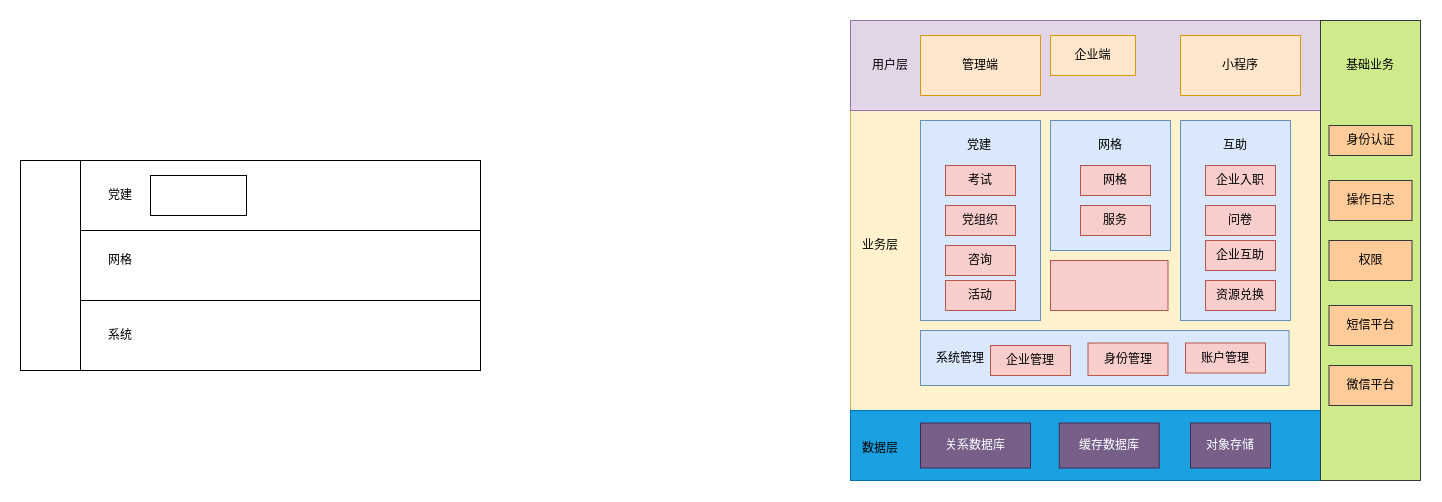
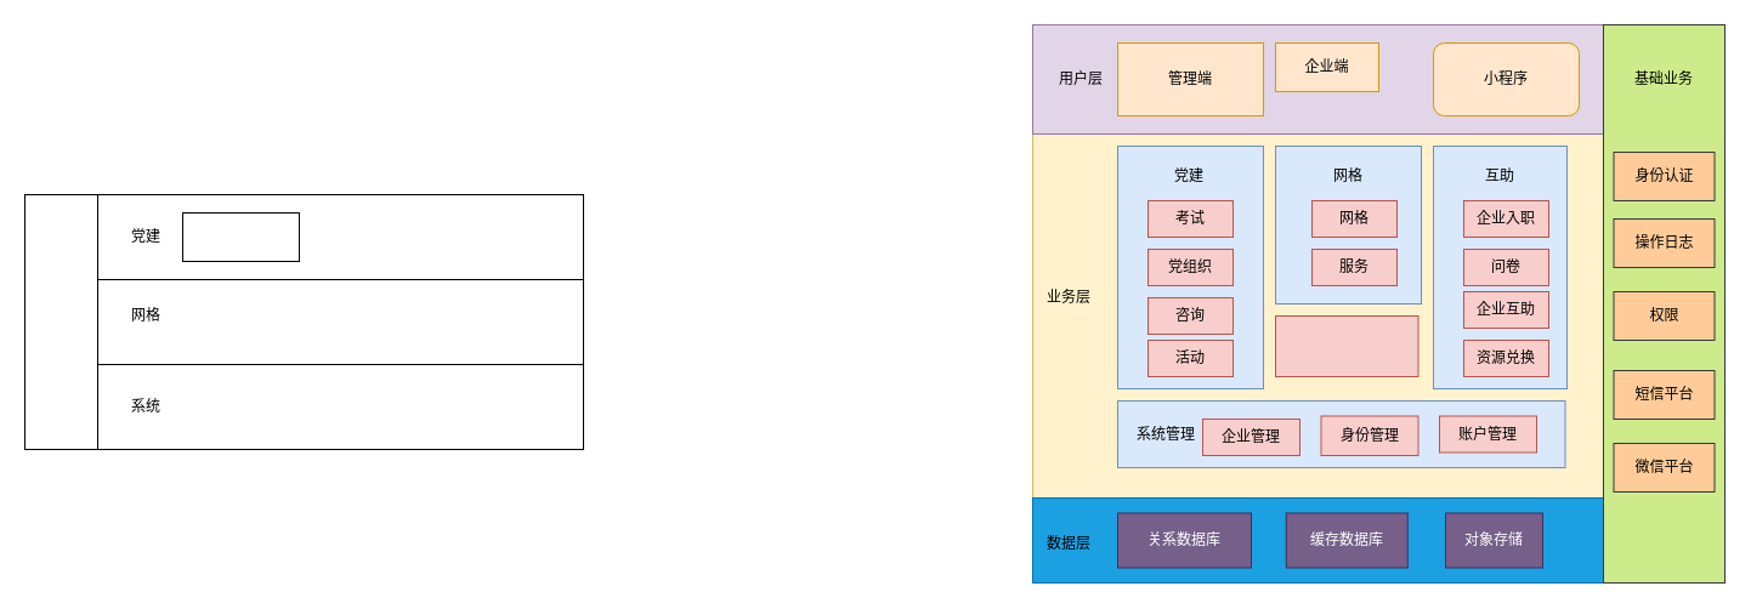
  <mxCell id="0" />
  <mxCell id="1" parent="0" />
  <mxCell id="2" value="" style="rounded=0;whiteSpace=wrap;html=1;" vertex="1" parent="1"><mxGeometry x="20" y="160" width="460" height="210" as="geometry" /></mxCell>
  <mxCell id="3" value="" style="rounded=0;whiteSpace=wrap;html=1;" vertex="1" parent="1"><mxGeometry x="80" y="160" width="400" height="70" as="geometry" /></mxCell>
  <mxCell id="4" value="" style="rounded=0;whiteSpace=wrap;html=1;fillColor=#fff2cc;strokeColor=#d6b656;" vertex="1" parent="1"><mxGeometry x="850" y="110" width="470" height="300" as="geometry" /></mxCell>
  <mxCell id="5" value="" style="rounded=0;whiteSpace=wrap;html=1;fillColor=#dae8fc;strokeColor=#6c8ebf;" vertex="1" parent="1"><mxGeometry x="920" y="330" width="368.5" height="55" as="geometry" /></mxCell>
  <mxCell id="6" value="" style="rounded=0;whiteSpace=wrap;html=1;fillColor=#e1d5e7;strokeColor=#9673a6;" vertex="1" parent="1"><mxGeometry x="850" y="20" width="470" height="90" as="geometry" /></mxCell>
  <mxCell id="7" value="管理端" style="rounded=0;whiteSpace=wrap;html=1;fillColor=#ffe6cc;strokeColor=#d79b00;" vertex="1" parent="1"><mxGeometry x="920" y="35" width="120" height="60" as="geometry" /></mxCell>
  <mxCell id="8" value="企业端" style="rounded=0;whiteSpace=wrap;html=1;fillColor=#ffe6cc;strokeColor=#d79b00;" vertex="1" parent="1"><mxGeometry x="1050" y="35" width="85" height="40" as="geometry" /></mxCell>
- <mxCell id="9" value="小程序" style="rounded=0;whiteSpace=wrap;html=1;fillColor=#ffe6cc;strokeColor=#d79b00;" vertex="1" parent="1"><mxGeometry x="1180" y="35" width="120" height="60" as="geometry" /></mxCell>
+ <mxCell id="9" value="小程序" style="whiteSpace=wrap;html=1;fillColor=#ffe6cc;strokeColor=#d79b00;rounded=1;" vertex="1" parent="1"><mxGeometry x="1180" y="35" width="120" height="60" as="geometry" /></mxCell>
  <mxCell id="10" value="用户层" style="text;html=1;align=center;verticalAlign=middle;whiteSpace=wrap;rounded=0;" vertex="1" parent="1"><mxGeometry x="860" y="50" width="60" height="30" as="geometry" /></mxCell>
  <mxCell id="11" value="业务层" style="text;html=1;align=center;verticalAlign=middle;whiteSpace=wrap;rounded=0;" vertex="1" parent="1"><mxGeometry x="850" y="230" width="60" height="30" as="geometry" /></mxCell>
  <mxCell id="12" value="" style="rounded=0;whiteSpace=wrap;html=1;fillColor=#dae8fc;strokeColor=#6c8ebf;" vertex="1" parent="1"><mxGeometry x="920" y="120" width="120" height="200" as="geometry" /></mxCell>
  <mxCell id="13" value="" style="rounded=0;whiteSpace=wrap;html=1;fillColor=#dae8fc;strokeColor=#6c8ebf;" vertex="1" parent="1"><mxGeometry x="1050" y="120" width="120" height="130" as="geometry" /></mxCell>
  <mxCell id="14" value="互助" style="rounded=0;whiteSpace=wrap;html=1;fillColor=#dae8fc;strokeColor=#6c8ebf;" vertex="1" parent="1"><mxGeometry x="1180" y="120" width="110" height="200" as="geometry" /></mxCell>
  <mxCell id="15" value="企业管理" style="rounded=0;whiteSpace=wrap;html=1;fillColor=#f8cecc;strokeColor=#b85450;" vertex="1" parent="1"><mxGeometry x="990" y="345" width="80" height="30" as="geometry" /></mxCell>
  <mxCell id="16" value="身份管理" style="rounded=0;whiteSpace=wrap;html=1;fillColor=#f8cecc;strokeColor=#b85450;" vertex="1" parent="1"><mxGeometry x="1087.5" y="342.5" width="80" height="32.5" as="geometry" /></mxCell>
  <mxCell id="17" value="" style="rounded=0;whiteSpace=wrap;html=1;fillColor=#1ba1e2;fontColor=#ffffff;strokeColor=#006EAF;" vertex="1" parent="1"><mxGeometry x="850" y="410" width="470" height="70" as="geometry" /></mxCell>
  <mxCell id="18" value="关系数据库" style="rounded=0;whiteSpace=wrap;html=1;fillColor=#76608a;fontColor=#ffffff;strokeColor=#432D57;" vertex="1" parent="1"><mxGeometry x="920" y="422.5" width="110" height="45" as="geometry" /></mxCell>
  <mxCell id="19" value="数据层" style="text;html=1;align=center;verticalAlign=middle;whiteSpace=wrap;rounded=0;" vertex="1" parent="1"><mxGeometry x="850" y="432.5" width="60" height="30" as="geometry" /></mxCell>
  <mxCell id="20" value="缓存数据库" style="rounded=0;whiteSpace=wrap;html=1;fillColor=#76608a;fontColor=#ffffff;strokeColor=#432D57;" vertex="1" parent="1"><mxGeometry x="1058.75" y="422.5" width="100" height="45" as="geometry" /></mxCell>
  <mxCell id="21" value="对象存储" style="rounded=0;whiteSpace=wrap;html=1;fillColor=#76608a;fontColor=#ffffff;strokeColor=#432D57;" vertex="1" parent="1"><mxGeometry x="1190" y="422.5" width="80" height="45" as="geometry" /></mxCell>
  <mxCell id="22" value="党建" style="text;html=1;align=center;verticalAlign=middle;whiteSpace=wrap;rounded=0;" vertex="1" parent="1"><mxGeometry x="949" y="130" width="60" height="30" as="geometry" /></mxCell>
  <mxCell id="23" value="考试" style="rounded=0;whiteSpace=wrap;html=1;fillColor=#f8cecc;strokeColor=#b85450;" vertex="1" parent="1"><mxGeometry x="945" y="165" width="70" height="30" as="geometry" /></mxCell>
  <mxCell id="24" value="党组织" style="rounded=0;whiteSpace=wrap;html=1;fillColor=#f8cecc;strokeColor=#b85450;" vertex="1" parent="1"><mxGeometry x="945" y="205" width="70" height="30" as="geometry" /></mxCell>
  <mxCell id="25" value="咨询" style="rounded=0;whiteSpace=wrap;html=1;fillColor=#f8cecc;strokeColor=#b85450;" vertex="1" parent="1"><mxGeometry x="945" y="245" width="70" height="30" as="geometry" /></mxCell>
  <mxCell id="26" value="活动" style="rounded=0;whiteSpace=wrap;html=1;fillColor=#f8cecc;strokeColor=#b85450;" vertex="1" parent="1"><mxGeometry x="945" y="280" width="70" height="30" as="geometry" /></mxCell>
  <mxCell id="27" value="网格" style="text;html=1;align=center;verticalAlign=middle;whiteSpace=wrap;rounded=0;" vertex="1" parent="1"><mxGeometry x="1080" y="130" width="60" height="30" as="geometry" /></mxCell>
  <mxCell id="28" value="企业入职" style="rounded=0;whiteSpace=wrap;html=1;fillColor=#f8cecc;strokeColor=#b85450;" vertex="1" parent="1"><mxGeometry x="1205" y="165" width="70" height="30" as="geometry" /></mxCell>
  <mxCell id="29" value="服务" style="rounded=0;whiteSpace=wrap;html=1;fillColor=#f8cecc;strokeColor=#b85450;" vertex="1" parent="1"><mxGeometry x="1080" y="205" width="70" height="30" as="geometry" /></mxCell>
  <mxCell id="30" value="互助" style="text;html=1;align=center;verticalAlign=middle;whiteSpace=wrap;rounded=0;" vertex="1" parent="1"><mxGeometry x="1205" y="130" width="60" height="30" as="geometry" /></mxCell>
  <mxCell id="31" value="网格" style="rounded=0;whiteSpace=wrap;html=1;fillColor=#f8cecc;strokeColor=#b85450;" vertex="1" parent="1"><mxGeometry x="1080" y="165" width="70" height="30" as="geometry" /></mxCell>
  <mxCell id="32" value="问卷" style="rounded=0;whiteSpace=wrap;html=1;fillColor=#f8cecc;strokeColor=#b85450;" vertex="1" parent="1"><mxGeometry x="1205" y="205" width="70" height="30" as="geometry" /></mxCell>
  <mxCell id="33" value="企业互助" style="rounded=0;whiteSpace=wrap;html=1;fillColor=#f8cecc;strokeColor=#b85450;" vertex="1" parent="1"><mxGeometry x="1205" y="240" width="70" height="30" as="geometry" /></mxCell>
  <mxCell id="34" value="资源兑换" style="rounded=0;whiteSpace=wrap;html=1;fillColor=#f8cecc;strokeColor=#b85450;" vertex="1" parent="1"><mxGeometry x="1205" y="280" width="70" height="30" as="geometry" /></mxCell>
  <mxCell id="35" value="系统管理" style="text;html=1;align=center;verticalAlign=middle;whiteSpace=wrap;rounded=0;" vertex="1" parent="1"><mxGeometry x="930" y="342.5" width="60" height="30" as="geometry" /></mxCell>
  <mxCell id="36" value="" style="rounded=0;whiteSpace=wrap;html=1;fillColor=#f8cecc;strokeColor=#b85450;" vertex="1" parent="1"><mxGeometry x="1050" y="260" width="117.5" height="50" as="geometry" /></mxCell>
  <mxCell id="37" value="账户管理" style="rounded=0;whiteSpace=wrap;html=1;fillColor=#f8cecc;strokeColor=#b85450;" vertex="1" parent="1"><mxGeometry x="1185" y="342.5" width="80" height="30" as="geometry" /></mxCell>
  <mxCell id="38" value="党建" style="text;html=1;align=center;verticalAlign=middle;whiteSpace=wrap;rounded=0;" vertex="1" parent="1"><mxGeometry x="90" y="180" width="60" height="30" as="geometry" /></mxCell>
  <mxCell id="39" value="" style="rounded=0;whiteSpace=wrap;html=1;" vertex="1" parent="1"><mxGeometry x="150" y="175" width="96" height="40" as="geometry" /></mxCell>
  <mxCell id="40" value="" style="rounded=0;whiteSpace=wrap;html=1;" vertex="1" parent="1"><mxGeometry x="80" y="230" width="400" height="70" as="geometry" /></mxCell>
  <mxCell id="41" value="" style="rounded=0;whiteSpace=wrap;html=1;" vertex="1" parent="1"><mxGeometry x="80" y="300" width="400" height="70" as="geometry" /></mxCell>
  <mxCell id="42" value="网格" style="text;html=1;align=center;verticalAlign=middle;whiteSpace=wrap;rounded=0;" vertex="1" parent="1"><mxGeometry x="90" y="245" width="60" height="30" as="geometry" /></mxCell>
  <mxCell id="43" value="系统" style="text;html=1;align=center;verticalAlign=middle;whiteSpace=wrap;rounded=0;" vertex="1" parent="1"><mxGeometry x="90" y="320" width="60" height="30" as="geometry" /></mxCell>
  <mxCell id="44" value="" style="rounded=0;whiteSpace=wrap;html=1;fillColor=#cdeb8b;strokeColor=#36393d;" vertex="1" parent="1"><mxGeometry x="1320" y="20" width="100" height="460" as="geometry" /></mxCell>
- <mxCell id="45" value="身份认证" style="rounded=0;whiteSpace=wrap;html=1;fillColor=#ffcc99;strokeColor=#36393d;" vertex="1" parent="1"><mxGeometry x="1328.5" y="125" width="83" height="30" as="geometry" /></mxCell>
+ <mxCell id="45" value="身份认证" style="rounded=0;whiteSpace=wrap;html=1;fillColor=#ffcc99;strokeColor=#36393d;" vertex="1" parent="1"><mxGeometry x="1328.5" y="125" width="83" height="40" as="geometry" /></mxCell>
  <mxCell id="46" value="操作日志" style="rounded=0;whiteSpace=wrap;html=1;fillColor=#ffcc99;strokeColor=#36393d;" vertex="1" parent="1"><mxGeometry x="1328.5" y="180" width="83" height="40" as="geometry" /></mxCell>
  <mxCell id="47" value="权限" style="rounded=0;whiteSpace=wrap;html=1;fillColor=#ffcc99;strokeColor=#36393d;" vertex="1" parent="1"><mxGeometry x="1328.5" y="240" width="83" height="40" as="geometry" /></mxCell>
  <mxCell id="48" value="短信平台" style="rounded=0;whiteSpace=wrap;html=1;fillColor=#ffcc99;strokeColor=#36393d;" vertex="1" parent="1"><mxGeometry x="1328.5" y="305" width="83" height="40" as="geometry" /></mxCell>
  <mxCell id="49" value="微信平台" style="rounded=0;whiteSpace=wrap;html=1;fillColor=#ffcc99;strokeColor=#36393d;" vertex="1" parent="1"><mxGeometry x="1328.5" y="365" width="83" height="40" as="geometry" /></mxCell>
  <mxCell id="50" value="基础业务" style="text;html=1;align=center;verticalAlign=middle;whiteSpace=wrap;rounded=0;" vertex="1" parent="1"><mxGeometry x="1340" y="50" width="60" height="30" as="geometry" /></mxCell>
